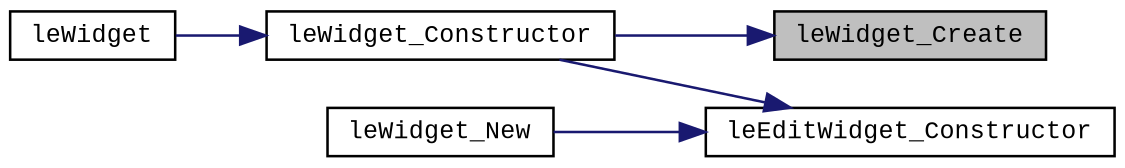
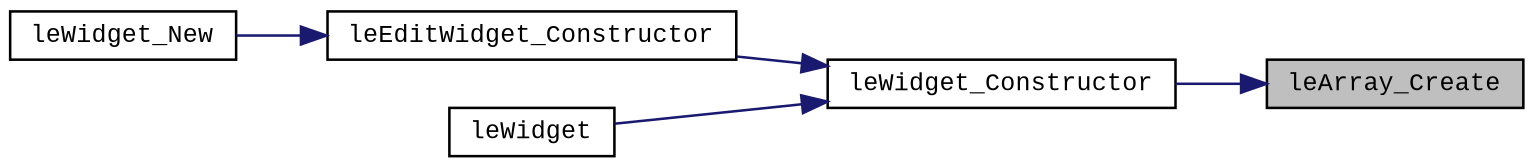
  digraph {
    fontname="Liberation Mono"
    rankdir=RL
    node [color=black fillcolor=white fontname="Liberation Mono" fontsize=10 shape=record style=filled]
    edge [color=midnightblue dir=back fontname="Liberation Mono" fontsize=10 labelfontname=Helvetica labelfontsize=10 style=solid]
-   n1 [fillcolor=grey75 fontcolor=black height=0.2 label=leWidget_Create width=0.4]
+   n1 [fillcolor=grey75 fontcolor=black height=0.2 label=leArray_Create width=0.4]
    n2 [height=0.2 label=leWidget_Constructor width=0.4]
    n3 [height=0.2 label=leEditWidget_Constructor width=0.4]
    n4 [height=0.2 label=leWidget width=0.4]
    n5 [height=0.2 label=leWidget_New width=0.4]
    n1 -> n2
-   n3 -> n2
+   n2 -> n3
    n2 -> n4
    n3 -> n5
  }
